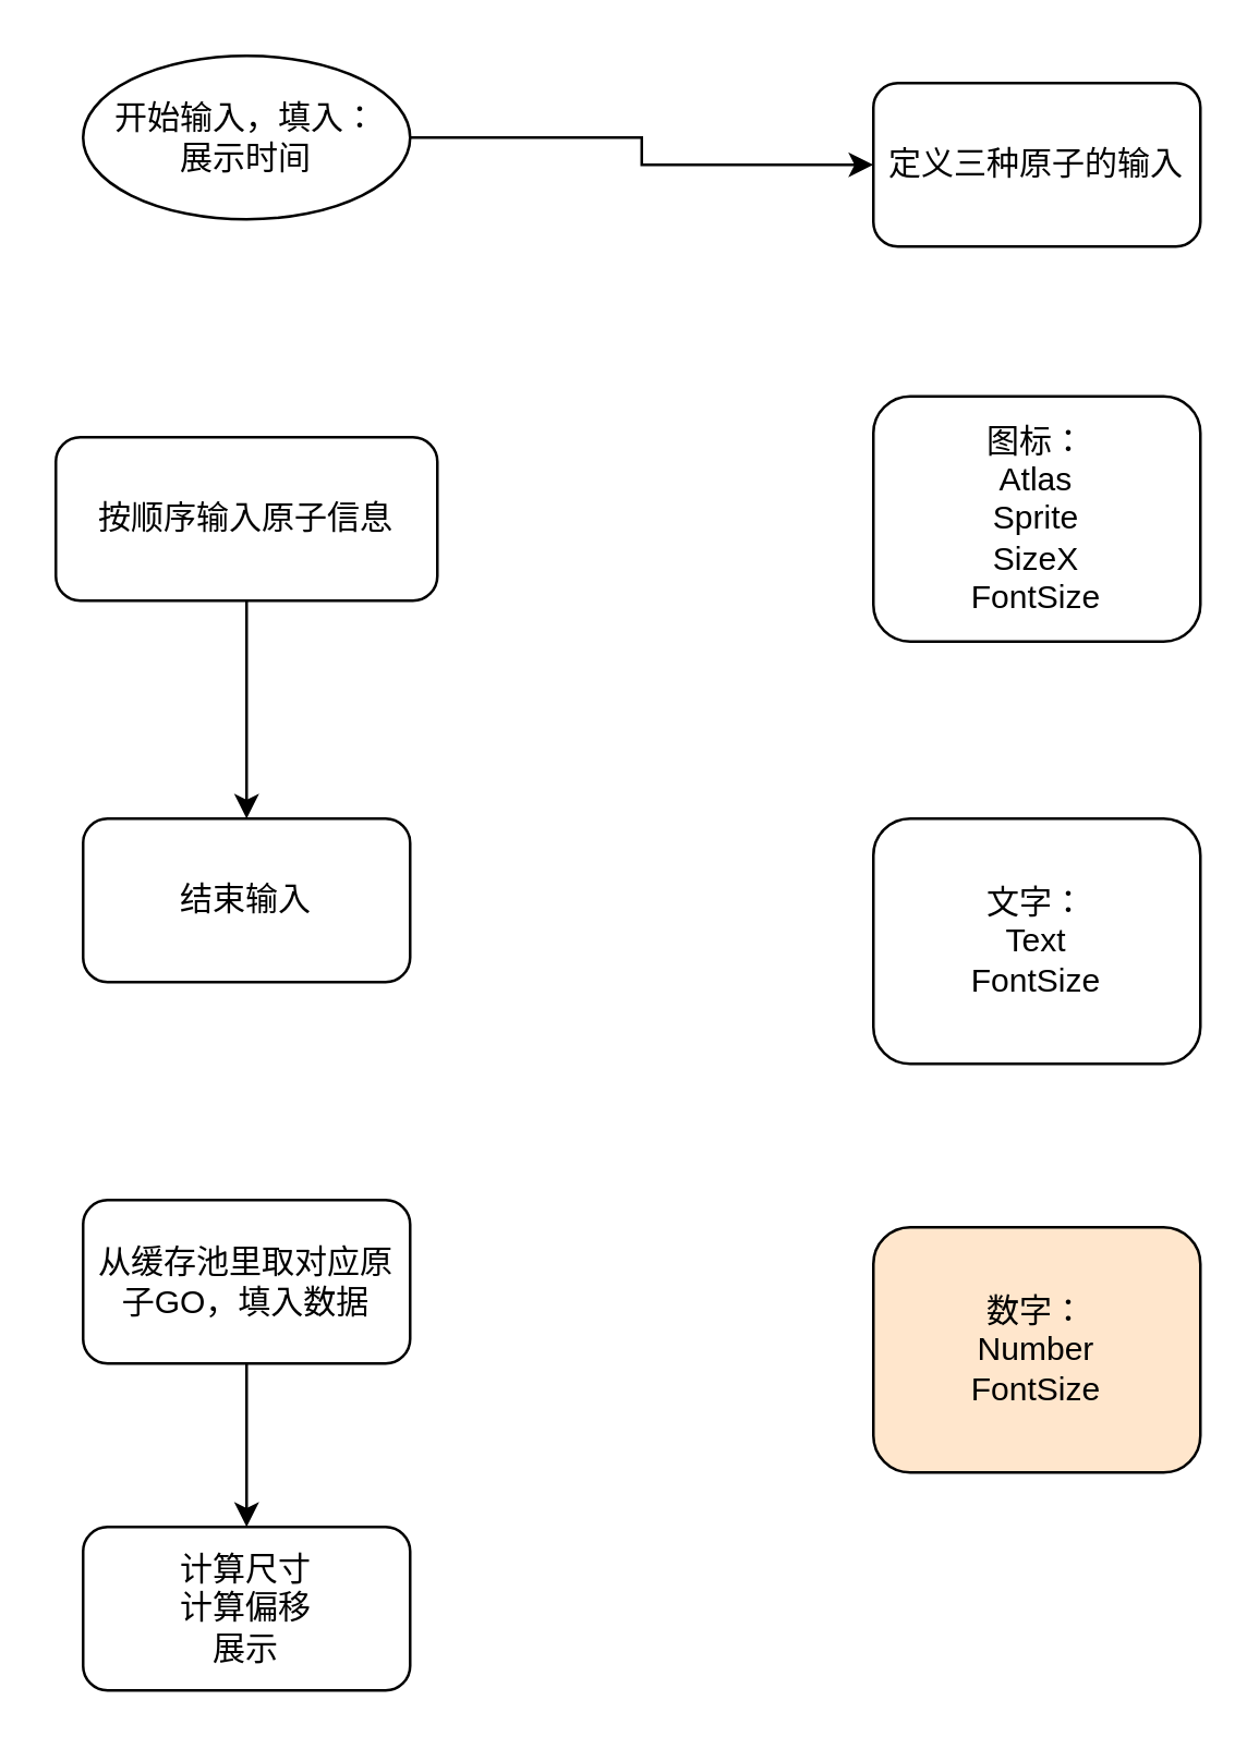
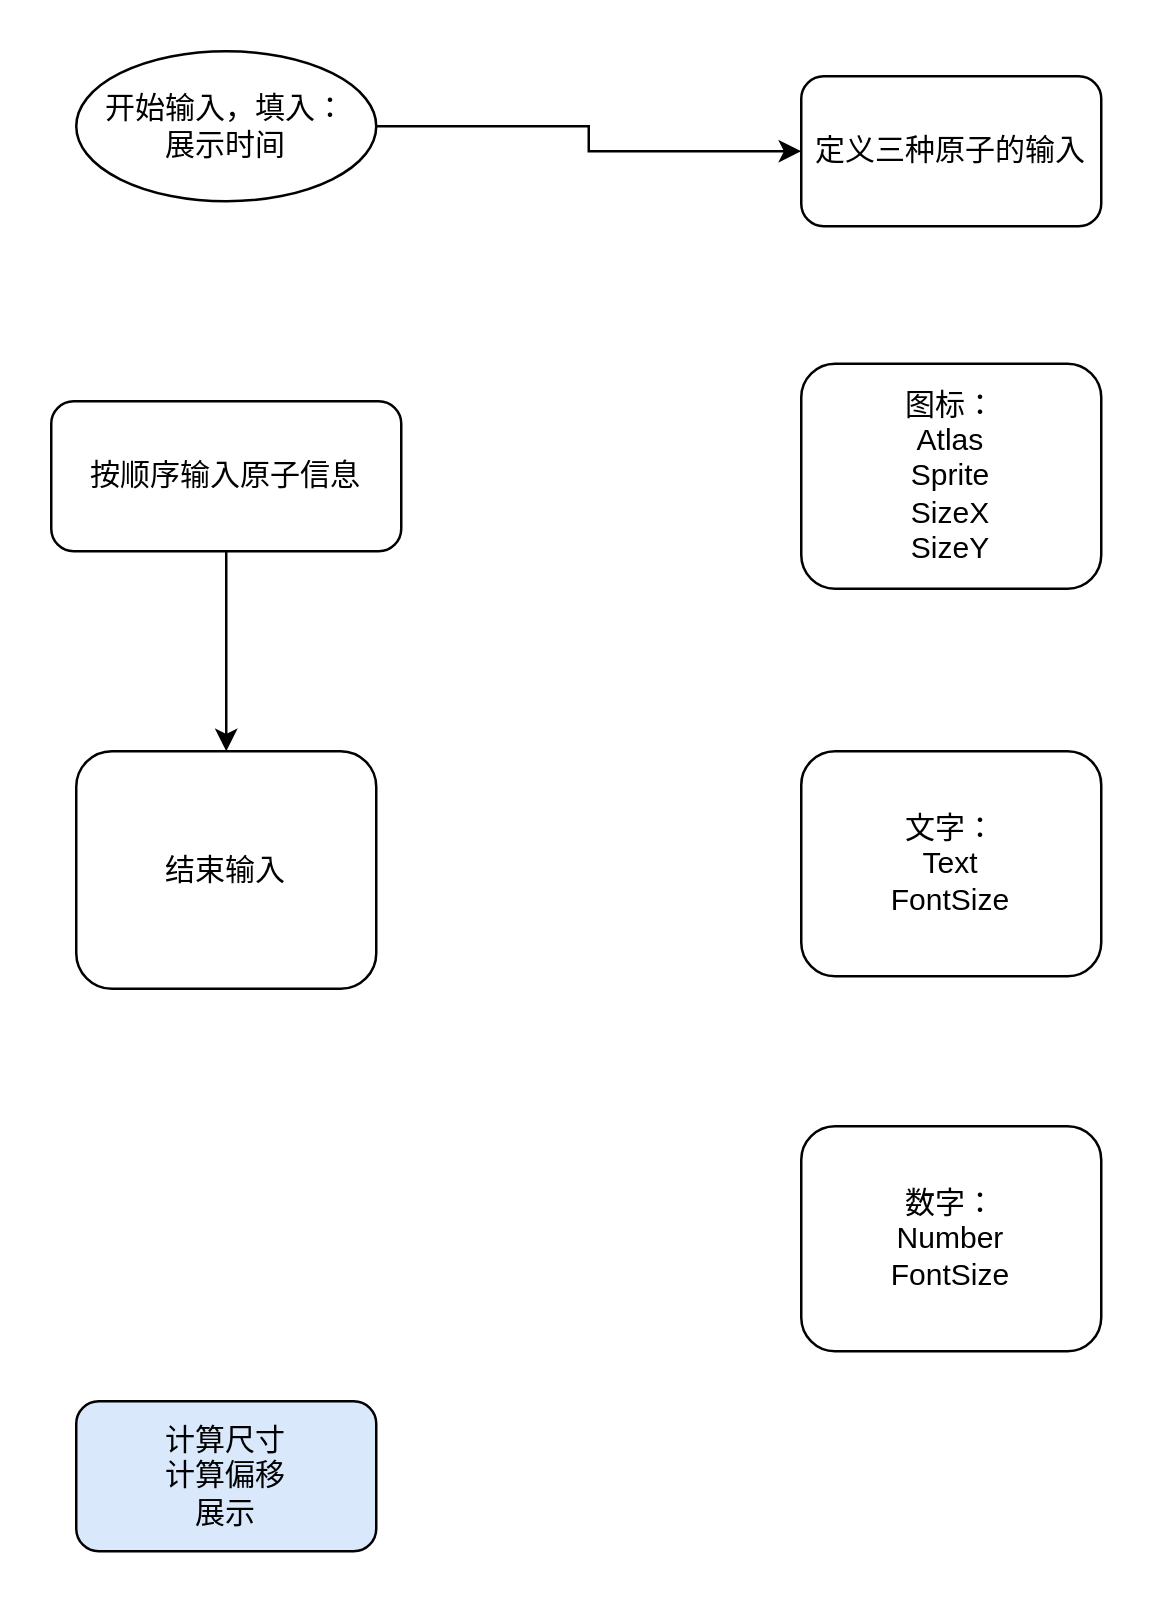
  <mxCell id="0" />
  <mxCell id="1" parent="0" />
  <mxCell id="2" value="" style="edgeStyle=orthogonalEdgeStyle;rounded=0;orthogonalLoop=1;jettySize=auto;html=1;" edge="1" parent="1" source="3" target="10"><mxGeometry relative="1" as="geometry" /></mxCell>
  <mxCell id="3" value="开始输入，填入：&lt;br&gt;展示时间" style="ellipse;whiteSpace=wrap;html=1;" vertex="1" parent="1"><mxGeometry x="30" y="20" width="120" height="60" as="geometry" /></mxCell>
  <mxCell id="4" value="" style="edgeStyle=orthogonalEdgeStyle;rounded=0;orthogonalLoop=1;jettySize=auto;html=1;" edge="1" parent="1" source="5" target="6"><mxGeometry relative="1" as="geometry" /></mxCell>
  <mxCell id="5" value="按顺序输入原子信息" style="whiteSpace=wrap;html=1;rounded=1;" vertex="1" parent="1"><mxGeometry x="20" y="160" width="140" height="60" as="geometry" /></mxCell>
- <mxCell id="6" value="结束输入" style="whiteSpace=wrap;html=1;rounded=1;" vertex="1" parent="1"><mxGeometry x="30" y="300" width="120" height="60" as="geometry" /></mxCell>
- <mxCell id="7" value="计算尺寸&lt;br&gt;计算偏移&lt;br&gt;展示" style="whiteSpace=wrap;html=1;rounded=1;" vertex="1" parent="1"><mxGeometry x="30" y="560" width="120" height="60" as="geometry" /></mxCell>
- <mxCell id="8" style="edgeStyle=orthogonalEdgeStyle;rounded=0;orthogonalLoop=1;jettySize=auto;html=1;" edge="1" parent="1" source="9" target="7"><mxGeometry relative="1" as="geometry" /></mxCell>
- <mxCell id="9" value="从缓存池里取对应原子GO，填入数据" style="whiteSpace=wrap;html=1;rounded=1;" vertex="1" parent="1"><mxGeometry x="30" y="440" width="120" height="60" as="geometry" /></mxCell>
+ <mxCell id="6" value="结束输入" style="whiteSpace=wrap;html=1;rounded=1;" vertex="1" parent="1"><mxGeometry x="30" y="300" width="120" height="95" as="geometry" /></mxCell>
+ <mxCell id="7" value="计算尺寸&lt;br&gt;计算偏移&lt;br&gt;展示" style="whiteSpace=wrap;html=1;rounded=1;fillColor=#dae8fc;" vertex="1" parent="1"><mxGeometry x="30" y="560" width="120" height="60" as="geometry" /></mxCell>
  <mxCell id="10" value="定义三种原子的输入" style="rounded=1;whiteSpace=wrap;html=1;" vertex="1" parent="1"><mxGeometry x="320" y="30" width="120" height="60" as="geometry" /></mxCell>
- <mxCell id="11" value="图标：&lt;br&gt;Atlas&lt;br&gt;Sprite&lt;br&gt;SizeX&lt;br&gt;FontSize" style="rounded=1;whiteSpace=wrap;html=1;" vertex="1" parent="1"><mxGeometry x="320" y="145" width="120" height="90" as="geometry" /></mxCell>
+ <mxCell id="11" value="图标：&lt;br&gt;Atlas&lt;br&gt;Sprite&lt;br&gt;SizeX&lt;br&gt;SizeY" style="rounded=1;whiteSpace=wrap;html=1;" vertex="1" parent="1"><mxGeometry x="320" y="145" width="120" height="90" as="geometry" /></mxCell>
  <mxCell id="12" value="文字：&lt;br&gt;Text&lt;br&gt;FontSize" style="rounded=1;whiteSpace=wrap;html=1;" vertex="1" parent="1"><mxGeometry x="320" y="300" width="120" height="90" as="geometry" /></mxCell>
- <mxCell id="13" value="数字：&lt;br&gt;Number&lt;br&gt;FontSize" style="rounded=1;whiteSpace=wrap;html=1;fillColor=#ffe6cc;" vertex="1" parent="1"><mxGeometry x="320" y="450" width="120" height="90" as="geometry" /></mxCell>
+ <mxCell id="13" value="数字：&lt;br&gt;Number&lt;br&gt;FontSize" style="rounded=1;whiteSpace=wrap;html=1;" vertex="1" parent="1"><mxGeometry x="320" y="450" width="120" height="90" as="geometry" /></mxCell>
